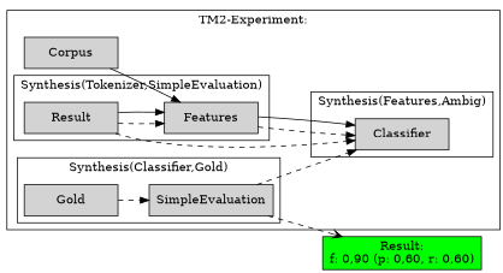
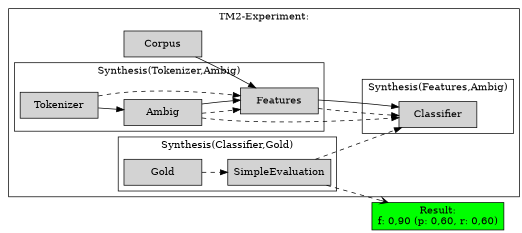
  digraph {
    rankdir=LR
    node [shape=box style=filled]
    edge [style=dashed]
+   Tokenizer [width=1.5]
    Features [width=1.5]
-   Ambig [width=1.5 label=Result]
+   Ambig [width=1.5]
    Classifier [width=1.5]
    SimpleEvaluation [width=1.5]
    Gold [width=1.5]
    Corpus [width=1.5]
    n8 [fillcolor=green label="Result:\nf: 0,90 (p: 0,60, r: 0,60)" width=1.5]
    subgraph cluster_1 {
      label="TM2-Experiment:"
      Corpus
      subgraph cluster_2 {
-       label="Synthesis(Tokenizer,SimpleEvaluation)"
+       label="Synthesis(Tokenizer,Ambig)"
+       Tokenizer
        Features
        Ambig
      }
      subgraph cluster_3 {
        label="Synthesis(Features,Ambig)"
        Classifier
      }
      subgraph cluster_4 {
        label="Synthesis(Classifier,Gold)"
        SimpleEvaluation
        Gold
      }
    }
+   Tokenizer -> Features
+   Tokenizer -> Ambig [style=solid]
    Features -> Classifier
    Features -> Classifier [style=solid]
    Ambig -> Features
    Ambig -> Features [style=solid]
    Ambig -> Classifier
    SimpleEvaluation -> Classifier
    SimpleEvaluation -> n8 [arrowhead=open]
    Gold -> SimpleEvaluation
    Corpus -> Features [style=solid]
  }
